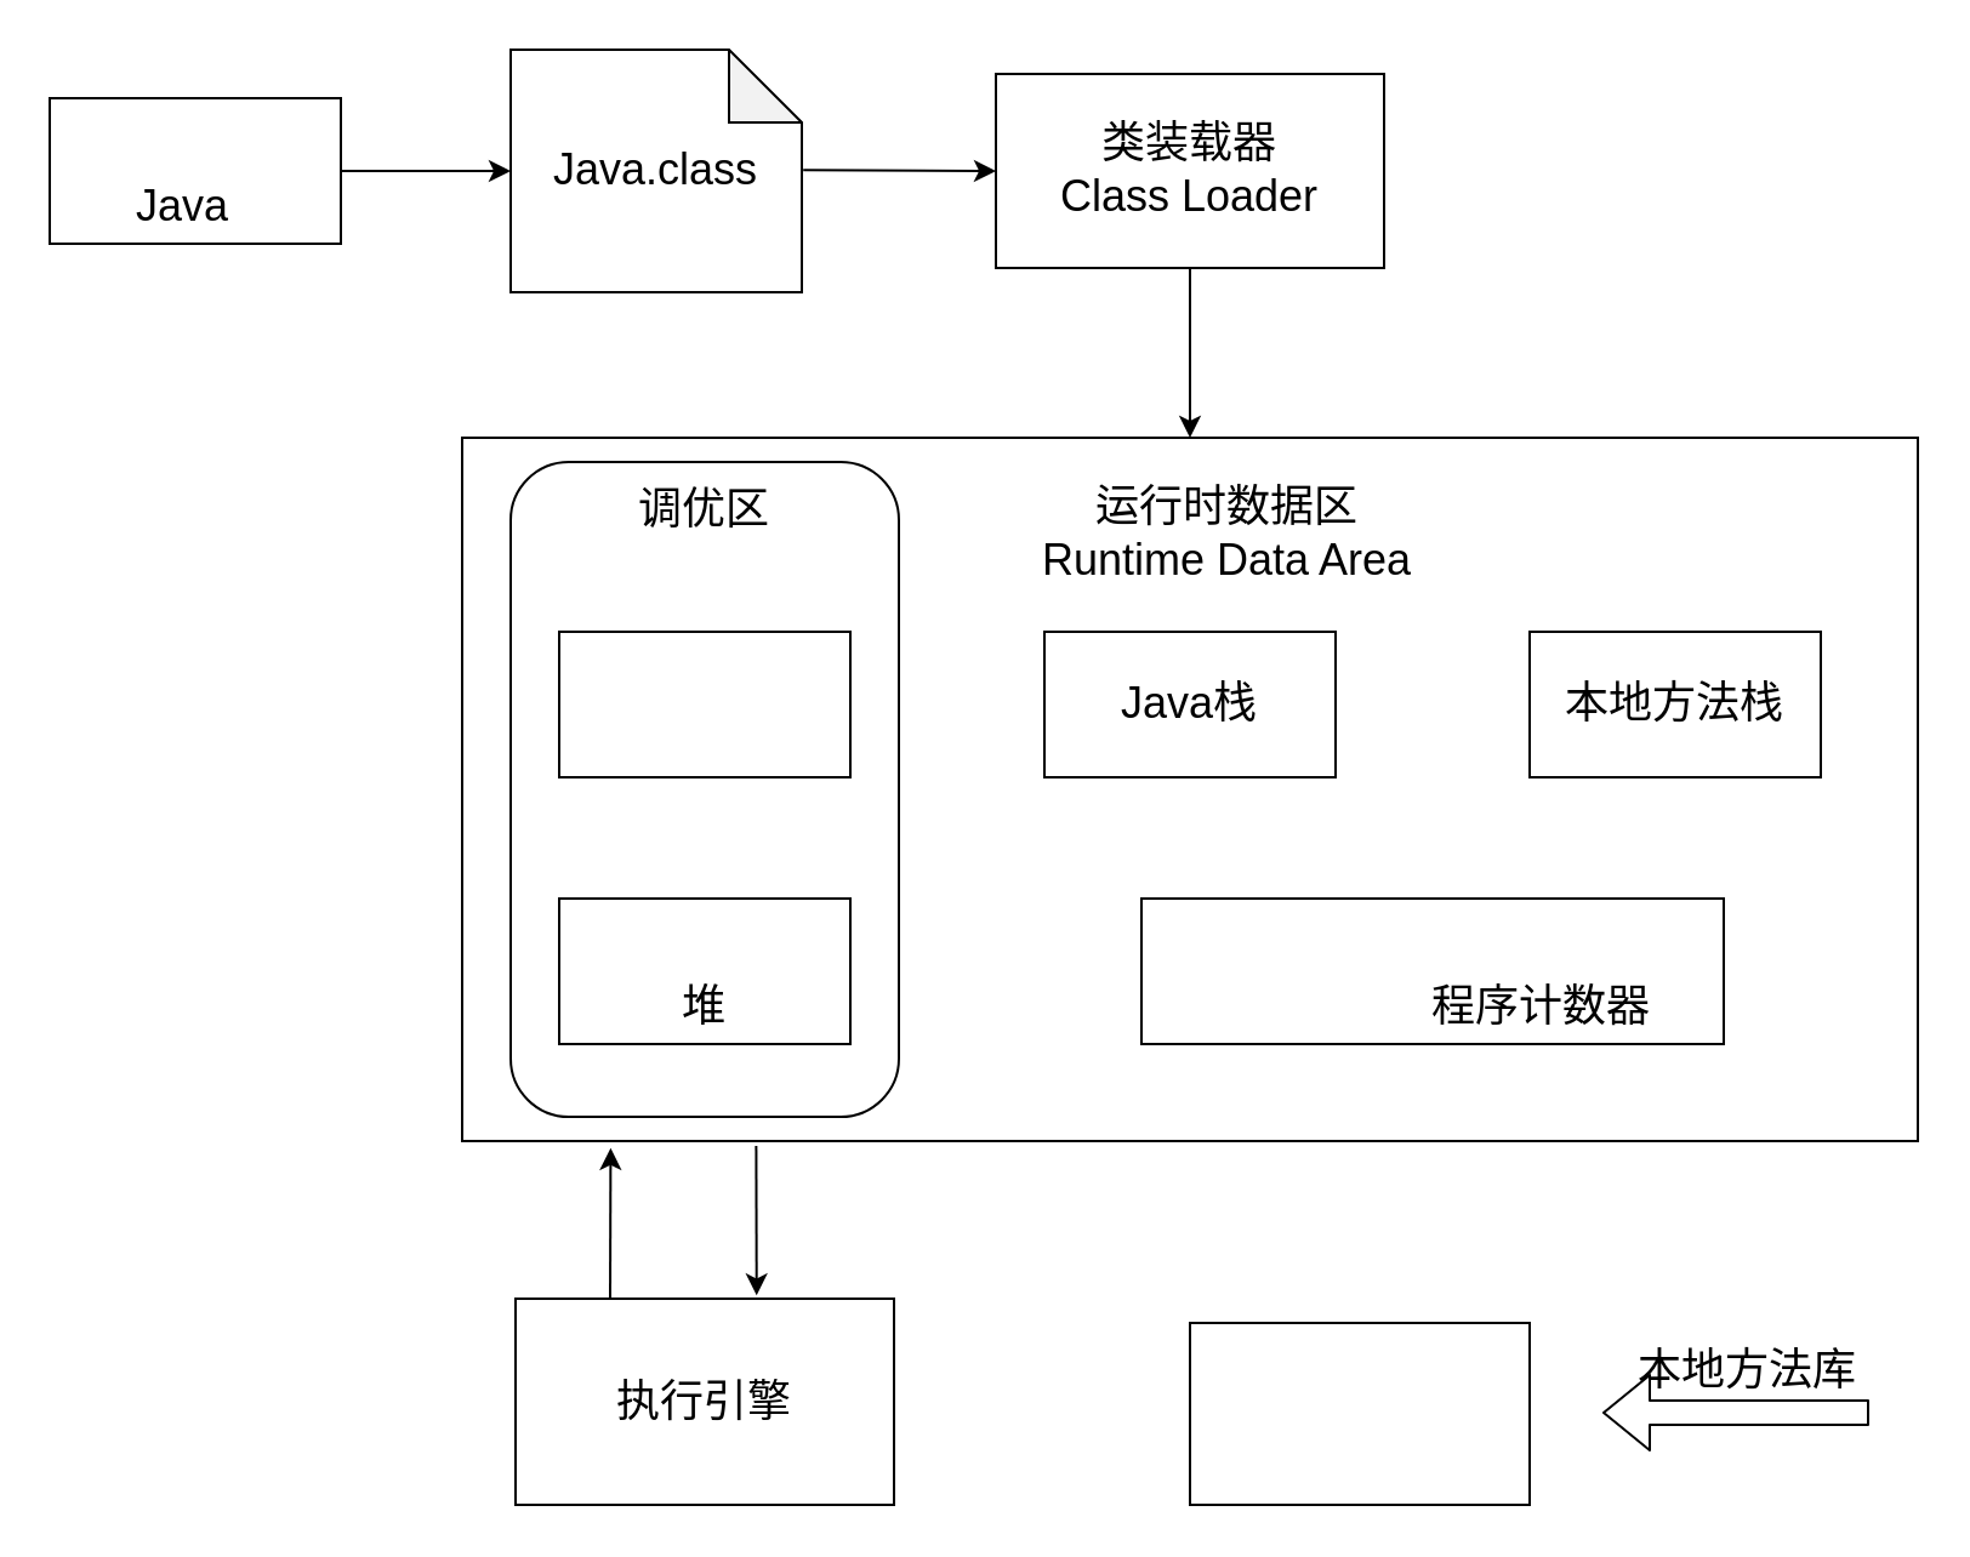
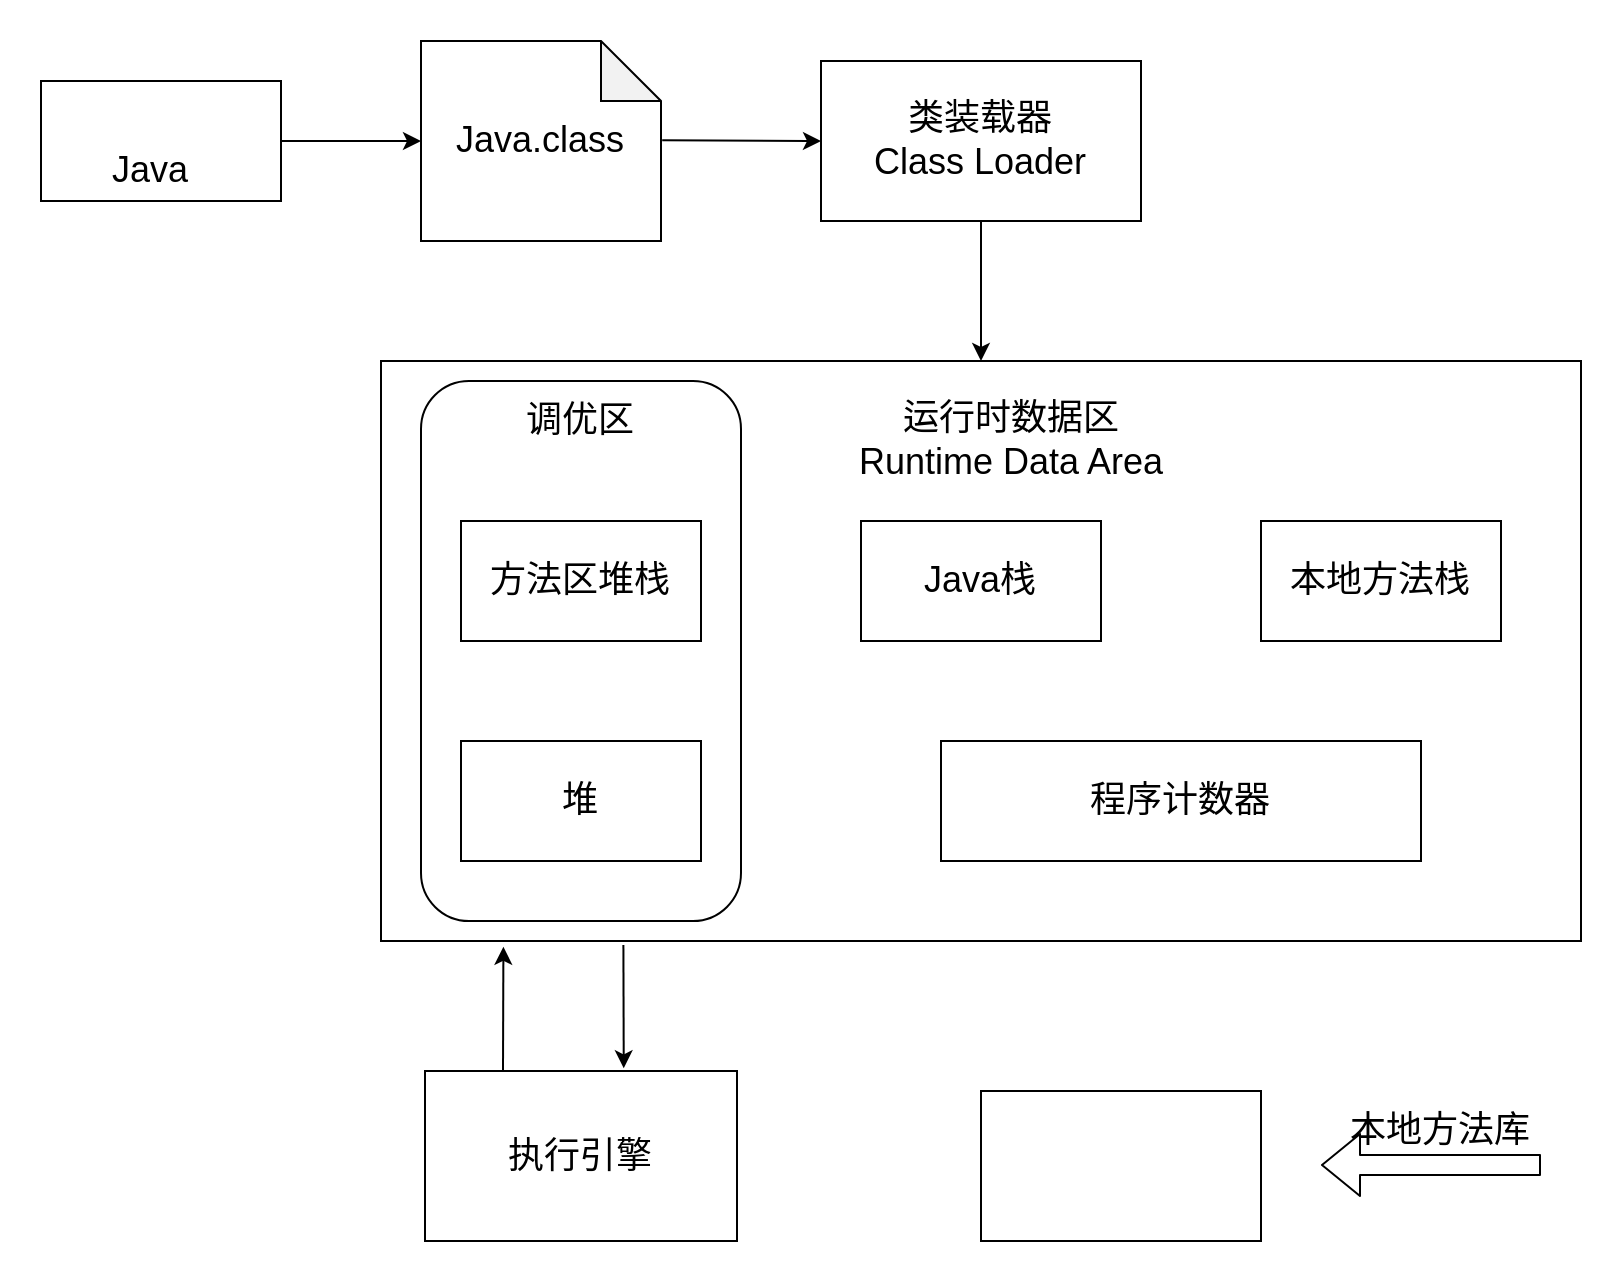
  <mxCell id="0" />
  <mxCell id="1" parent="0" />
  <mxCell id="2" value="" style="rounded=0;whiteSpace=wrap;html=1;" vertex="1" parent="1"><mxGeometry x="190" y="180" width="600" height="290" as="geometry" /></mxCell>
  <mxCell id="3" value="" style="rounded=1;whiteSpace=wrap;html=1;" vertex="1" parent="1"><mxGeometry x="210" y="190" width="160" height="270" as="geometry" /></mxCell>
  <mxCell id="4" value="" style="rounded=0;whiteSpace=wrap;html=1;" vertex="1" parent="1"><mxGeometry x="20" y="40" width="120" height="60" as="geometry" /></mxCell>
  <mxCell id="5" value="&lt;font style=&quot;font-size: 18px&quot;&gt;Java&lt;/font&gt;" style="text;html=1;strokeColor=none;fillColor=none;align=center;verticalAlign=middle;whiteSpace=wrap;rounded=0;" vertex="1" parent="1"><mxGeometry x="55" y="75" width="40" height="20" as="geometry" /></mxCell>
  <mxCell id="6" value="" style="endArrow=classic;html=1;exitX=1;exitY=0.5;exitDx=0;exitDy=0;entryX=0;entryY=0.5;entryDx=0;entryDy=0;entryPerimeter=0;" edge="1" parent="1" source="4" target="7"><mxGeometry width="50" height="50" relative="1" as="geometry"><mxPoint x="210" y="110" as="sourcePoint" /><mxPoint x="210" y="70" as="targetPoint" /></mxGeometry></mxCell>
  <mxCell id="7" value="" style="shape=note;whiteSpace=wrap;html=1;backgroundOutline=1;darkOpacity=0.05;" vertex="1" parent="1"><mxGeometry x="210" y="20" width="120" height="100" as="geometry" /></mxCell>
  <mxCell id="8" value="&lt;font style=&quot;font-size: 18px&quot;&gt;Java.class&lt;/font&gt;" style="text;html=1;strokeColor=none;fillColor=none;align=center;verticalAlign=middle;whiteSpace=wrap;rounded=0;" vertex="1" parent="1"><mxGeometry x="220" y="60" width="100" height="20" as="geometry" /></mxCell>
  <mxCell id="9" value="" style="rounded=0;whiteSpace=wrap;html=1;" vertex="1" parent="1"><mxGeometry x="410" y="30" width="160" height="80" as="geometry" /></mxCell>
  <mxCell id="10" value="&lt;font style=&quot;font-size: 18px&quot;&gt;类装载器&lt;br&gt;Class Loader&lt;br&gt;&lt;/font&gt;" style="text;html=1;strokeColor=none;fillColor=none;align=center;verticalAlign=middle;whiteSpace=wrap;rounded=0;" vertex="1" parent="1"><mxGeometry x="415" y="40" width="150" height="60" as="geometry" /></mxCell>
  <mxCell id="11" value="" style="endArrow=classic;html=1;exitX=1.005;exitY=0.496;exitDx=0;exitDy=0;exitPerimeter=0;entryX=0;entryY=0.5;entryDx=0;entryDy=0;" edge="1" parent="1" source="7" target="9"><mxGeometry width="50" height="50" relative="1" as="geometry"><mxPoint x="410" y="250" as="sourcePoint" /><mxPoint x="460" y="200" as="targetPoint" /></mxGeometry></mxCell>
  <mxCell id="12" value="" style="endArrow=classic;html=1;exitX=0.5;exitY=1;exitDx=0;exitDy=0;entryX=0.5;entryY=0;entryDx=0;entryDy=0;" edge="1" parent="1" source="9" target="2"><mxGeometry width="50" height="50" relative="1" as="geometry"><mxPoint x="590" y="160" as="sourcePoint" /><mxPoint x="640" y="110" as="targetPoint" /></mxGeometry></mxCell>
  <mxCell id="13" value="&lt;font style=&quot;font-size: 18px&quot;&gt;运行时数据区&lt;br&gt;Runtime Data Area&lt;br&gt;&lt;/font&gt;" style="text;html=1;strokeColor=none;fillColor=none;align=center;verticalAlign=middle;whiteSpace=wrap;rounded=0;" vertex="1" parent="1"><mxGeometry x="417.5" y="190" width="175" height="60" as="geometry" /></mxCell>
  <mxCell id="14" value="" style="rounded=0;whiteSpace=wrap;html=1;" vertex="1" parent="1"><mxGeometry x="230" y="260" width="120" height="60" as="geometry" /></mxCell>
+ <mxCell id="15" value="&lt;font style=&quot;font-size: 18px&quot;&gt;方法区堆栈&lt;/font&gt;" style="text;html=1;strokeColor=none;fillColor=none;align=center;verticalAlign=middle;whiteSpace=wrap;rounded=0;" vertex="1" parent="1"><mxGeometry x="240" y="280" width="100" height="20" as="geometry" /></mxCell>
  <mxCell id="16" value="" style="rounded=0;whiteSpace=wrap;html=1;" vertex="1" parent="1"><mxGeometry x="230" y="370" width="120" height="60" as="geometry" /></mxCell>
- <mxCell id="17" value="&lt;font style=&quot;font-size: 18px&quot;&gt;堆&lt;/font&gt;" style="text;html=1;strokeColor=none;fillColor=none;align=center;verticalAlign=middle;whiteSpace=wrap;rounded=0;" vertex="1" parent="1"><mxGeometry x="240" y="405" width="100" height="20" as="geometry" /></mxCell>
+ <mxCell id="17" value="&lt;font style=&quot;font-size: 18px&quot;&gt;堆&lt;/font&gt;" style="text;html=1;strokeColor=none;fillColor=none;align=center;verticalAlign=middle;whiteSpace=wrap;rounded=0;" vertex="1" parent="1"><mxGeometry x="240" y="390" width="100" height="20" as="geometry" /></mxCell>
  <mxCell id="18" value="" style="rounded=0;whiteSpace=wrap;html=1;" vertex="1" parent="1"><mxGeometry x="430" y="260" width="120" height="60" as="geometry" /></mxCell>
  <mxCell id="19" value="&lt;font style=&quot;font-size: 18px&quot;&gt;Java栈&lt;/font&gt;" style="text;html=1;strokeColor=none;fillColor=none;align=center;verticalAlign=middle;whiteSpace=wrap;rounded=0;" vertex="1" parent="1"><mxGeometry x="440" y="280" width="100" height="20" as="geometry" /></mxCell>
  <mxCell id="20" value="" style="rounded=0;whiteSpace=wrap;html=1;" vertex="1" parent="1"><mxGeometry x="630" y="260" width="120" height="60" as="geometry" /></mxCell>
  <mxCell id="21" value="&lt;font style=&quot;font-size: 18px&quot;&gt;本地方法栈&lt;/font&gt;" style="text;html=1;strokeColor=none;fillColor=none;align=center;verticalAlign=middle;whiteSpace=wrap;rounded=0;" vertex="1" parent="1"><mxGeometry x="640" y="280" width="100" height="20" as="geometry" /></mxCell>
  <mxCell id="22" value="" style="rounded=0;whiteSpace=wrap;html=1;" vertex="1" parent="1"><mxGeometry x="470" y="370" width="240" height="60" as="geometry" /></mxCell>
- <mxCell id="23" value="&lt;font style=&quot;font-size: 18px&quot;&gt;程序计数器&lt;/font&gt;" style="text;html=1;strokeColor=none;fillColor=none;align=center;verticalAlign=middle;whiteSpace=wrap;rounded=0;" vertex="1" parent="1"><mxGeometry x="585" y="405" width="100" height="20" as="geometry" /></mxCell>
+ <mxCell id="23" value="&lt;font style=&quot;font-size: 18px&quot;&gt;程序计数器&lt;/font&gt;" style="text;html=1;strokeColor=none;fillColor=none;align=center;verticalAlign=middle;whiteSpace=wrap;rounded=0;" vertex="1" parent="1"><mxGeometry x="540" y="390" width="100" height="20" as="geometry" /></mxCell>
  <mxCell id="24" value="" style="rounded=0;whiteSpace=wrap;html=1;" vertex="1" parent="1"><mxGeometry x="212" y="535" width="156" height="85" as="geometry" /></mxCell>
  <mxCell id="25" value="&lt;font style=&quot;font-size: 18px&quot;&gt;执行引擎&lt;/font&gt;" style="text;html=1;strokeColor=none;fillColor=none;align=center;verticalAlign=middle;whiteSpace=wrap;rounded=0;" vertex="1" parent="1"><mxGeometry x="240" y="567.5" width="100" height="20" as="geometry" /></mxCell>
  <mxCell id="26" value="" style="rounded=0;whiteSpace=wrap;html=1;" vertex="1" parent="1"><mxGeometry x="490" y="545" width="140" height="75" as="geometry" /></mxCell>
  <mxCell id="27" value="" style="shape=flexArrow;endArrow=classic;html=1;" edge="1" parent="1"><mxGeometry width="50" height="50" relative="1" as="geometry"><mxPoint x="770" y="582" as="sourcePoint" /><mxPoint x="660" y="582" as="targetPoint" /></mxGeometry></mxCell>
  <mxCell id="28" value="&lt;font style=&quot;font-size: 18px&quot;&gt;本地方法库&lt;/font&gt;" style="text;html=1;strokeColor=none;fillColor=none;align=center;verticalAlign=middle;whiteSpace=wrap;rounded=0;" vertex="1" parent="1"><mxGeometry x="670" y="555" width="100" height="20" as="geometry" /></mxCell>
  <mxCell id="29" value="&lt;font style=&quot;font-size: 18px&quot;&gt;调优区&lt;/font&gt;" style="text;html=1;strokeColor=none;fillColor=none;align=center;verticalAlign=middle;whiteSpace=wrap;rounded=0;" vertex="1" parent="1"><mxGeometry x="240" y="200" width="100" height="20" as="geometry" /></mxCell>
  <mxCell id="30" value="" style="endArrow=classic;html=1;exitX=0.25;exitY=0;exitDx=0;exitDy=0;entryX=0.102;entryY=1.01;entryDx=0;entryDy=0;entryPerimeter=0;" edge="1" parent="1" source="24" target="2"><mxGeometry width="50" height="50" relative="1" as="geometry"><mxPoint x="300" y="530" as="sourcePoint" /><mxPoint x="350" y="480" as="targetPoint" /></mxGeometry></mxCell>
  <mxCell id="31" value="" style="endArrow=classic;html=1;exitX=0.202;exitY=1.007;exitDx=0;exitDy=0;exitPerimeter=0;entryX=0.637;entryY=-0.016;entryDx=0;entryDy=0;entryPerimeter=0;" edge="1" parent="1" source="2" target="24"><mxGeometry width="50" height="50" relative="1" as="geometry"><mxPoint x="450" y="550" as="sourcePoint" /><mxPoint x="500" y="500" as="targetPoint" /></mxGeometry></mxCell>
